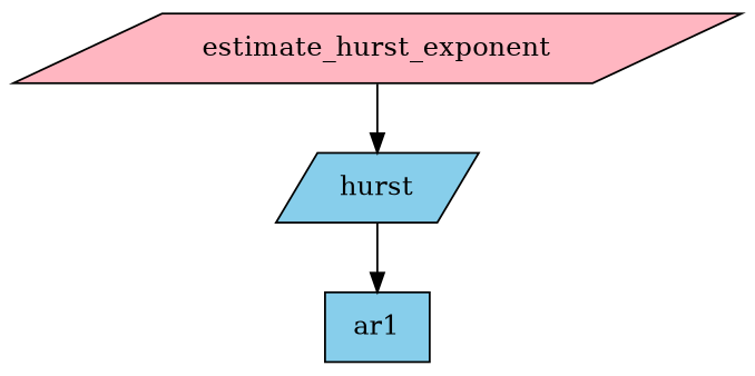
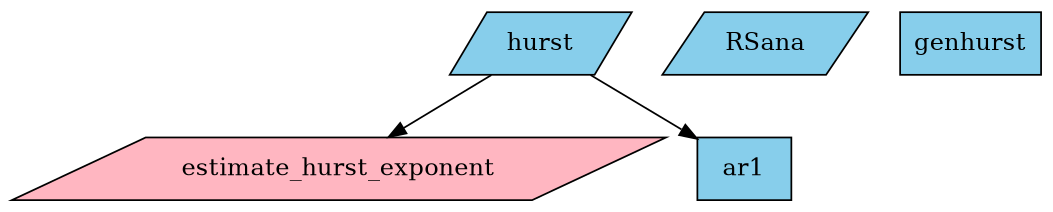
  digraph {
    fontname="DejaVu Serif"
    node [fillcolor=skyblue fontname="DejaVu Serif" shape=parallelogram style=filled]
    edge [fontname="DejaVu Serif"]
    estimate_hurst_exponent [fillcolor=lightpink]
    hurst
    ar1 [shape=box]
-   estimate_hurst_exponent -> hurst
+   RSana
+   genhurst [shape=box]
+   hurst -> estimate_hurst_exponent
    hurst -> ar1
  }
